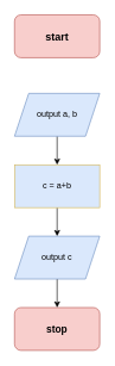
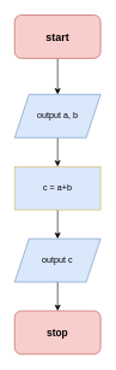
  <mxCell id="0" />
  <mxCell id="1" parent="0" />
+ <mxCell id="2" value="" style="edgeStyle=orthogonalEdgeStyle;rounded=0;orthogonalLoop=1;jettySize=auto;html=1;" edge="1" parent="1" source="3" target="6"><mxGeometry relative="1" as="geometry" /></mxCell>
  <mxCell id="3" value="start" style="rounded=1;whiteSpace=wrap;html=1;fontStyle=1;fontSize=15;fillColor=#f8cecc;strokeColor=#b85450;" vertex="1" parent="1"><mxGeometry x="20" y="20" width="120" height="60" as="geometry" /></mxCell>
  <mxCell id="4" value="stop" style="rounded=1;whiteSpace=wrap;html=1;fontStyle=1;fontSize=14;fillColor=#f8cecc;strokeColor=#b85450;" vertex="1" parent="1"><mxGeometry x="20" y="430" width="120" height="60" as="geometry" /></mxCell>
  <mxCell id="5" value="" style="edgeStyle=orthogonalEdgeStyle;rounded=0;orthogonalLoop=1;jettySize=auto;html=1;" edge="1" parent="1" source="6" target="8"><mxGeometry relative="1" as="geometry" /></mxCell>
  <mxCell id="6" value="output a, b" style="shape=parallelogram;perimeter=parallelogramPerimeter;whiteSpace=wrap;html=1;fixedSize=1;fillColor=#dae8fc;strokeColor=#6c8ebf;" vertex="1" parent="1"><mxGeometry x="20" y="130" width="120" height="60" as="geometry" /></mxCell>
  <mxCell id="7" value="" style="edgeStyle=orthogonalEdgeStyle;rounded=0;orthogonalLoop=1;jettySize=auto;html=1;" edge="1" parent="1" source="8" target="10"><mxGeometry relative="1" as="geometry" /></mxCell>
  <mxCell id="8" value="c = a+b" style="rounded=0;whiteSpace=wrap;html=1;fillColor=#dae8fc;strokeColor=#d6b656;" vertex="1" parent="1"><mxGeometry x="20" y="230" width="120" height="60" as="geometry" /></mxCell>
  <mxCell id="9" value="" style="edgeStyle=orthogonalEdgeStyle;rounded=0;orthogonalLoop=1;jettySize=auto;html=1;" edge="1" parent="1" source="10" target="4"><mxGeometry relative="1" as="geometry" /></mxCell>
  <mxCell id="10" value="output c" style="shape=parallelogram;perimeter=parallelogramPerimeter;whiteSpace=wrap;html=1;fixedSize=1;fillColor=#dae8fc;strokeColor=#6c8ebf;" vertex="1" parent="1"><mxGeometry x="20" y="330" width="120" height="60" as="geometry" /></mxCell>
